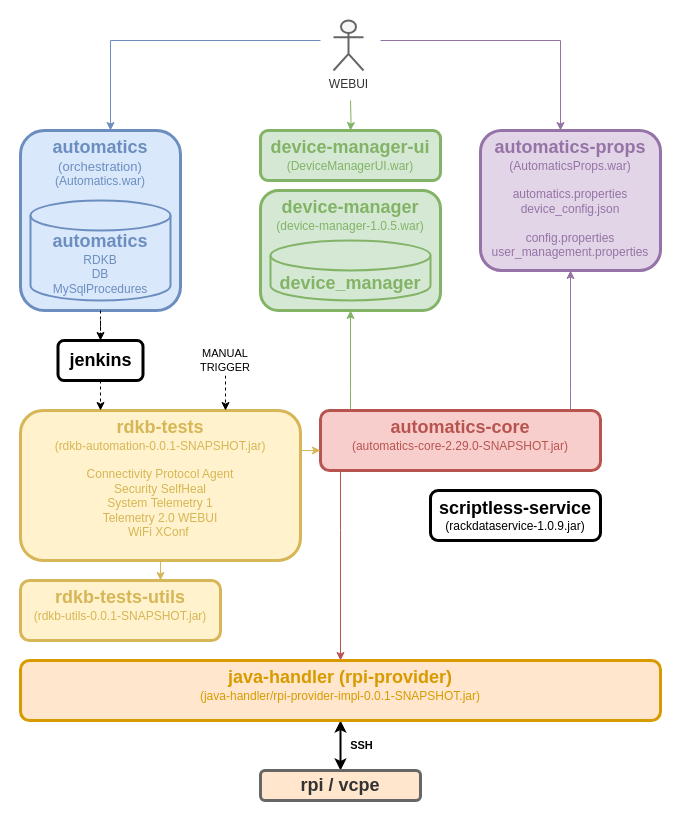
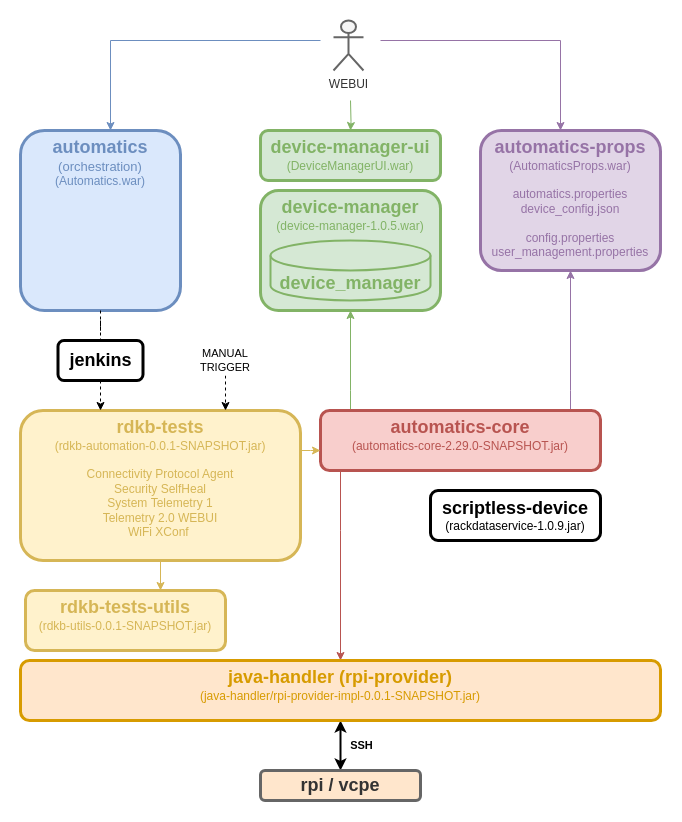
  <mxCell id="0" />
  <mxCell id="1" parent="0" />
  <mxCell id="2" value="&lt;font style=&quot;font-size: 18px;&quot;&gt;&lt;b&gt;device-manager&lt;/b&gt;&lt;/font&gt;&lt;div&gt;(device-manager-1.0.5.war)&lt;/div&gt;" style="rounded=1;whiteSpace=wrap;html=1;fillColor=#d5e8d4;strokeColor=#82b366;strokeWidth=3;verticalAlign=top;fontColor=light-dark(#82b366, #ededed);" parent="1" vertex="1"><mxGeometry x="260" y="190" width="180" height="120" as="geometry" /></mxCell>
  <mxCell id="3" value="&lt;font style=&quot;font-size: 16px;&quot;&gt;&lt;b style=&quot;font-size: 18px;&quot;&gt;device_manager&lt;/b&gt;&lt;/font&gt;" style="shape=cylinder3;whiteSpace=wrap;html=1;boundedLbl=1;backgroundOutline=1;size=15;fillColor=#d5e8d4;strokeColor=#82b366;strokeWidth=2;fontColor=light-dark(#82b366, #ededed);" parent="1" vertex="1"><mxGeometry x="270" y="240" width="160" height="60" as="geometry" /></mxCell>
  <mxCell id="4" value="" style="edgeStyle=orthogonalEdgeStyle;rounded=0;orthogonalLoop=1;jettySize=auto;html=1;fillColor=#e1d5e7;strokeColor=#9673a6;" parent="1" source="11" target="5" edge="1"><mxGeometry relative="1" as="geometry"><mxPoint x="330" y="-90" as="targetPoint" /><Array as="points"><mxPoint x="570" y="390" /><mxPoint x="570" y="390" /></Array></mxGeometry></mxCell>
  <mxCell id="5" value="&lt;font style=&quot;font-size: 18px;&quot;&gt;&lt;b&gt;automatics-props&lt;/b&gt;&lt;/font&gt;&lt;div&gt;(AutomaticsProps.war)&lt;/div&gt;&lt;div&gt;&lt;br&gt;&lt;/div&gt;&lt;div&gt;automatics.properties&lt;br&gt;&lt;/div&gt;&lt;div&gt;device_config.json&lt;br&gt;&lt;/div&gt;&lt;div&gt;&lt;br&gt;&lt;/div&gt;&lt;div&gt;config.properties&lt;/div&gt;&lt;div&gt;user_management.properties&lt;br&gt;&lt;/div&gt;" style="rounded=1;whiteSpace=wrap;html=1;fillColor=#e1d5e7;strokeColor=#9673a6;strokeWidth=3;fontColor=light-dark(#9673a6, #ededed);verticalAlign=top;" parent="1" vertex="1"><mxGeometry x="480" y="130" width="180" height="140" as="geometry" /></mxCell>
  <mxCell id="6" value="" style="edgeStyle=orthogonalEdgeStyle;rounded=0;orthogonalLoop=1;jettySize=auto;html=1;fillColor=#dae8fc;strokeColor=#6c8ebf;" parent="1" target="7" edge="1"><mxGeometry relative="1" as="geometry"><mxPoint x="320" y="40" as="sourcePoint" /><mxPoint x="-100" y="360" as="targetPoint" /><Array as="points"><mxPoint x="110" y="40" /></Array></mxGeometry></mxCell>
  <mxCell id="7" value="&lt;font style=&quot;font-size: 18px;&quot;&gt;&lt;b&gt;automatics&lt;/b&gt;&lt;/font&gt;&lt;div&gt;&lt;font style=&quot;font-size: 13px;&quot;&gt;(orchestration)&lt;/font&gt;&lt;br&gt;&lt;div&gt;(Automatics.war)&lt;/div&gt;&lt;/div&gt;" style="rounded=1;whiteSpace=wrap;html=1;fillColor=#dae8fc;strokeColor=#6c8ebf;strokeWidth=3;verticalAlign=top;fontColor=light-dark(#6c8ebf, #ededed);" parent="1" vertex="1"><mxGeometry x="20" y="130" width="160" height="180" as="geometry" /></mxCell>
  <mxCell id="8" value="&lt;font style=&quot;font-size: 18px;&quot;&gt;&lt;b&gt;device-&lt;/b&gt;&lt;/font&gt;&lt;b style=&quot;font-size: 18px; background-color: transparent;&quot;&gt;manager-&lt;/b&gt;&lt;b style=&quot;font-size: 18px; background-color: transparent; color: light-dark(rgb(130, 179, 102), rgb(237, 237, 237));&quot;&gt;ui&lt;/b&gt;&lt;div&gt;&lt;div&gt;(DeviceManagerUI.war)&lt;/div&gt;&lt;/div&gt;" style="rounded=1;whiteSpace=wrap;html=1;fillColor=#d5e8d4;strokeColor=#82b366;strokeWidth=3;verticalAlign=top;fontColor=light-dark(#82b366, #ededed);" parent="1" vertex="1"><mxGeometry x="260" y="130" width="180" height="50" as="geometry" /></mxCell>
  <mxCell id="9" value="" style="edgeStyle=orthogonalEdgeStyle;rounded=0;orthogonalLoop=1;jettySize=auto;html=1;fillColor=#d5e8d4;strokeColor=#82b366;" parent="1" source="11" target="2" edge="1"><mxGeometry relative="1" as="geometry"><Array as="points"><mxPoint x="350" y="390" /><mxPoint x="350" y="390" /></Array></mxGeometry></mxCell>
  <mxCell id="10" value="" style="edgeStyle=orthogonalEdgeStyle;rounded=0;orthogonalLoop=1;jettySize=auto;html=1;fillColor=#f8cecc;strokeColor=#b85450;" edge="1" parent="1" source="11" target="14"><mxGeometry relative="1" as="geometry"><Array as="points"><mxPoint x="340" y="530" /><mxPoint x="340" y="530" /></Array></mxGeometry></mxCell>
  <mxCell id="11" value="&lt;font style=&quot;font-size: 18px;&quot;&gt;&lt;b&gt;automatics-core&lt;/b&gt;&lt;/font&gt;&lt;div&gt;(automatics-core-2.29.0-SNAPSHOT.jar)&lt;/div&gt;" style="rounded=1;whiteSpace=wrap;html=1;strokeWidth=3;fillColor=#f8cecc;strokeColor=#b85450;verticalAlign=top;fontColor=light-dark(#b85450, #ededed);" parent="1" vertex="1"><mxGeometry x="320" y="410" width="280" height="60" as="geometry" /></mxCell>
  <mxCell id="12" value="" style="edgeStyle=orthogonalEdgeStyle;rounded=0;orthogonalLoop=1;jettySize=auto;html=1;startArrow=classic;startFill=1;strokeWidth=2;" parent="1" source="14" target="20" edge="1"><mxGeometry relative="1" as="geometry"><mxPoint x="339" y="810" as="sourcePoint" /><mxPoint x="339" y="890" as="targetPoint" /></mxGeometry></mxCell>
  <mxCell id="13" value="SSH" style="edgeLabel;html=1;align=center;verticalAlign=middle;resizable=0;points=[];fontStyle=1" parent="12" vertex="1" connectable="0"><mxGeometry x="-0.058" y="3" relative="1" as="geometry"><mxPoint x="17" as="offset" /></mxGeometry></mxCell>
  <mxCell id="14" value="&lt;font style=&quot;font-size: 18px;&quot;&gt;&lt;b&gt;java-handler (rpi-provider)&lt;/b&gt;&lt;/font&gt;&lt;div&gt;(java-handler/rpi-provider-impl-0.0.1-SNAPSHOT.jar)&lt;/div&gt;" style="rounded=1;whiteSpace=wrap;html=1;fillColor=#ffe6cc;strokeColor=#d79b00;strokeWidth=3;verticalAlign=top;fontColor=light-dark(#d79b00, #ededed);" parent="1" vertex="1"><mxGeometry x="20" y="660" width="640" height="60" as="geometry" /></mxCell>
  <mxCell id="15" value="" style="edgeStyle=orthogonalEdgeStyle;rounded=0;orthogonalLoop=1;jettySize=auto;html=1;fillColor=#e1d5e7;strokeColor=#9673a6;" parent="1" target="5" edge="1"><mxGeometry relative="1" as="geometry"><mxPoint x="-35" y="660" as="targetPoint" /><mxPoint x="380" y="40" as="sourcePoint" /><Array as="points"><mxPoint x="560" y="40" /></Array></mxGeometry></mxCell>
  <mxCell id="16" value="" style="edgeStyle=orthogonalEdgeStyle;rounded=0;orthogonalLoop=1;jettySize=auto;html=1;fillColor=#d5e8d4;strokeColor=#82b366;" parent="1" target="8" edge="1"><mxGeometry relative="1" as="geometry"><mxPoint x="350" y="100" as="sourcePoint" /></mxGeometry></mxCell>
  <mxCell id="17" value="WEBUI" style="shape=umlActor;verticalLabelPosition=bottom;verticalAlign=top;html=1;outlineConnect=0;fillColor=#f5f5f5;strokeColor=#666666;fontColor=#333333;strokeWidth=2;" parent="1" vertex="1"><mxGeometry x="333" y="20" width="30" height="50" as="geometry" /></mxCell>
- <mxCell id="18" value="" style="edgeStyle=orthogonalEdgeStyle;rounded=0;orthogonalLoop=1;jettySize=auto;html=1;dashed=1;exitX=0.5;exitY=1;exitDx=0;exitDy=0;" edge="1" parent="1" source="7" target="26"><mxGeometry relative="1" as="geometry" /></mxCell>
- <mxCell id="19" value="&lt;font style=&quot;font-size: 16px;&quot;&gt;&lt;b style=&quot;font-size: 18px;&quot;&gt;automatics&lt;/b&gt;&lt;/font&gt;&lt;div&gt;&lt;div&gt;RDKB&lt;/div&gt;&lt;div&gt;DB&lt;/div&gt;&lt;div&gt;&lt;span style=&quot;background-color: initial;&quot;&gt;MySqlProcedures&lt;/span&gt;&lt;/div&gt;&lt;/div&gt;" style="shape=cylinder3;whiteSpace=wrap;html=1;boundedLbl=1;backgroundOutline=1;size=15;fillColor=#dae8fc;strokeColor=#6c8ebf;strokeWidth=2;fontColor=light-dark(#6c8ebf, #ededed);" parent="1" vertex="1"><mxGeometry x="30" y="200" width="140" height="100" as="geometry" /></mxCell>
+ <mxCell id="18" value="" style="edgeStyle=orthogonalEdgeStyle;rounded=0;orthogonalLoop=1;jettySize=auto;html=1;dashed=1;exitX=0.5;exitY=1;exitDx=0;exitDy=0;endArrow=none;" edge="1" parent="1" source="7" target="26"><mxGeometry relative="1" as="geometry" /></mxCell>
  <mxCell id="20" value="&lt;span style=&quot;font-size: 18px;&quot;&gt;&lt;b&gt;rpi / vcpe&lt;/b&gt;&lt;/span&gt;" style="rounded=1;whiteSpace=wrap;html=1;strokeWidth=3;fillColor=#ffe6cc;strokeColor=#666666;verticalAlign=middle;fontColor=#333333;" parent="1" vertex="1"><mxGeometry x="260" y="770" width="160" height="30" as="geometry" /></mxCell>
  <mxCell id="21" value="" style="edgeStyle=orthogonalEdgeStyle;rounded=0;orthogonalLoop=1;jettySize=auto;html=1;fillColor=#fff2cc;strokeColor=#d6b656;" parent="1" source="23" target="24" edge="1"><mxGeometry relative="1" as="geometry"><Array as="points"><mxPoint x="100" y="460" /><mxPoint x="100" y="460" /></Array></mxGeometry></mxCell>
  <mxCell id="22" value="" style="edgeStyle=orthogonalEdgeStyle;rounded=0;orthogonalLoop=1;jettySize=auto;html=1;fillColor=#fff2cc;strokeColor=#d6b656;" edge="1" parent="1" source="23" target="11"><mxGeometry relative="1" as="geometry"><Array as="points"><mxPoint x="310" y="450" /><mxPoint x="310" y="450" /></Array></mxGeometry></mxCell>
  <mxCell id="23" value="&lt;span style=&quot;font-size: 18px;&quot;&gt;&lt;b&gt;rdkb-&lt;/b&gt;&lt;/span&gt;&lt;b style=&quot;font-size: 18px; background-color: transparent;&quot;&gt;tests&lt;/b&gt;&lt;div&gt;&lt;font&gt;&lt;span style=&quot;background-color: transparent;&quot;&gt;(&lt;/span&gt;&lt;span style=&quot;background-color: transparent;&quot;&gt;rdkb-automation-0.0.1-SNAPSHOT.jar&lt;/span&gt;&lt;span style=&quot;background-color: transparent;&quot;&gt;)&lt;/span&gt;&lt;/font&gt;&lt;/div&gt;&lt;div&gt;&lt;font&gt;&lt;span style=&quot;background-color: transparent;&quot;&gt;&lt;br&gt;&lt;/span&gt;&lt;/font&gt;&lt;/div&gt;&lt;div&gt;&lt;div&gt;Connectivity&amp;nbsp;&lt;span style=&quot;background-color: transparent; color: light-dark(rgb(214, 182, 86), rgb(237, 237, 237));&quot;&gt;Protocol Agent&lt;/span&gt;&lt;/div&gt;&lt;div&gt;Security&amp;nbsp;&lt;span style=&quot;background-color: transparent; color: light-dark(rgb(214, 182, 86), rgb(237, 237, 237));&quot;&gt;SelfHeal&lt;/span&gt;&lt;/div&gt;&lt;div&gt;System&amp;nbsp;&lt;span style=&quot;background-color: transparent; color: light-dark(rgb(214, 182, 86), rgb(237, 237, 237));&quot;&gt;Telemetry 1&lt;/span&gt;&lt;/div&gt;&lt;div&gt;Telemetry 2.0&amp;nbsp;&lt;span style=&quot;background-color: transparent; color: light-dark(rgb(214, 182, 86), rgb(237, 237, 237));&quot;&gt;WEBUI&lt;/span&gt;&lt;/div&gt;&lt;div&gt;WiFi&amp;nbsp;&lt;span style=&quot;background-color: transparent; color: light-dark(rgb(214, 182, 86), rgb(237, 237, 237));&quot;&gt;XConf&amp;nbsp;&lt;/span&gt;&lt;/div&gt;&lt;/div&gt;&lt;div&gt;&lt;br&gt;&lt;/div&gt;" style="rounded=1;whiteSpace=wrap;html=1;strokeWidth=3;fillColor=#fff2cc;strokeColor=#d6b656;verticalAlign=top;fontColor=light-dark(#d6b656, #ededed);" parent="1" vertex="1"><mxGeometry x="20" y="410" width="280" height="150" as="geometry" /></mxCell>
- <mxCell id="24" value="&lt;span style=&quot;font-size: 18px;&quot;&gt;&lt;b&gt;rdkb-&lt;/b&gt;&lt;/span&gt;&lt;b style=&quot;font-size: 18px; background-color: transparent;&quot;&gt;tests-&lt;/b&gt;&lt;b style=&quot;font-size: 18px; background-color: transparent;&quot;&gt;utils&lt;/b&gt;&lt;div&gt;&lt;font&gt;&lt;span style=&quot;background-color: transparent;&quot;&gt;(&lt;/span&gt;&lt;span style=&quot;background-color: transparent;&quot;&gt;rdkb-utils-0.0.1-SNAPSHOT.jar&lt;/span&gt;&lt;span style=&quot;background-color: transparent;&quot;&gt;)&lt;/span&gt;&lt;/font&gt;&lt;/div&gt;" style="rounded=1;whiteSpace=wrap;html=1;strokeWidth=3;fillColor=#fff2cc;strokeColor=#d6b656;verticalAlign=top;fontColor=light-dark(#d6b656, #ededed);" parent="1" vertex="1"><mxGeometry x="20" y="580" width="200" height="60" as="geometry" /></mxCell>
+ <mxCell id="24" value="&lt;span style=&quot;font-size: 18px;&quot;&gt;&lt;b&gt;rdkb-&lt;/b&gt;&lt;/span&gt;&lt;b style=&quot;font-size: 18px; background-color: transparent;&quot;&gt;tests-&lt;/b&gt;&lt;b style=&quot;font-size: 18px; background-color: transparent;&quot;&gt;utils&lt;/b&gt;&lt;div&gt;&lt;font&gt;&lt;span style=&quot;background-color: transparent;&quot;&gt;(&lt;/span&gt;&lt;span style=&quot;background-color: transparent;&quot;&gt;rdkb-utils-0.0.1-SNAPSHOT.jar&lt;/span&gt;&lt;span style=&quot;background-color: transparent;&quot;&gt;)&lt;/span&gt;&lt;/font&gt;&lt;/div&gt;" style="rounded=1;whiteSpace=wrap;html=1;strokeWidth=3;fillColor=#fff2cc;strokeColor=#d6b656;verticalAlign=top;fontColor=light-dark(#d6b656, #ededed);" parent="1" vertex="1"><mxGeometry x="25" y="590" width="200" height="60" as="geometry" /></mxCell>
  <mxCell id="25" value="" style="edgeStyle=orthogonalEdgeStyle;rounded=0;orthogonalLoop=1;jettySize=auto;html=1;dashed=1;" edge="1" parent="1" source="26" target="23"><mxGeometry relative="1" as="geometry"><Array as="points"><mxPoint x="100" y="440" /><mxPoint x="100" y="440" /></Array></mxGeometry></mxCell>
  <mxCell id="26" value="&lt;font style=&quot;font-size: 18px;&quot;&gt;&lt;b&gt;jenkins&lt;/b&gt;&lt;/font&gt;" style="rounded=1;whiteSpace=wrap;html=1;strokeWidth=3;verticalAlign=middle;" vertex="1" parent="1"><mxGeometry x="57.5" y="340" width="85" height="40" as="geometry" /></mxCell>
- <mxCell id="27" value="&lt;font style=&quot;font-size: 18px;&quot;&gt;&lt;b&gt;scriptless-service&lt;/b&gt;&lt;/font&gt;&lt;div&gt;(rackdataservice-1.0.9.jar)&lt;/div&gt;" style="rounded=1;whiteSpace=wrap;html=1;strokeWidth=3;verticalAlign=middle;" vertex="1" parent="1"><mxGeometry x="430" y="490" width="170" height="50" as="geometry" /></mxCell>
+ <mxCell id="27" value="&lt;font style=&quot;font-size: 18px;&quot;&gt;&lt;b&gt;scriptless-device&lt;/b&gt;&lt;/font&gt;&lt;div&gt;(rackdataservice-1.0.9.jar)&lt;/div&gt;" style="rounded=1;whiteSpace=wrap;html=1;strokeWidth=3;verticalAlign=middle;" vertex="1" parent="1"><mxGeometry x="430" y="490" width="170" height="50" as="geometry" /></mxCell>
  <mxCell id="28" value="" style="edgeStyle=orthogonalEdgeStyle;rounded=0;orthogonalLoop=1;jettySize=auto;html=1;dashed=1;" edge="1" parent="1" source="29" target="23"><mxGeometry relative="1" as="geometry"><mxPoint x="231" y="370" as="sourcePoint" /><mxPoint x="231.16" y="411.05" as="targetPoint" /><Array as="points"><mxPoint x="220" y="410" /><mxPoint x="220" y="410" /></Array></mxGeometry></mxCell>
  <mxCell id="29" value="&lt;div style=&quot;font-size: 11px; text-wrap-mode: nowrap;&quot;&gt;MANUAL&lt;/div&gt;&lt;span style=&quot;font-size: 11px; text-wrap-mode: nowrap; background-color: rgb(255, 255, 255);&quot;&gt;TRIGGER&lt;/span&gt;" style="rounded=1;whiteSpace=wrap;html=1;strokeColor=none;" vertex="1" parent="1"><mxGeometry x="190" y="345" width="70" height="30" as="geometry" /></mxCell>
